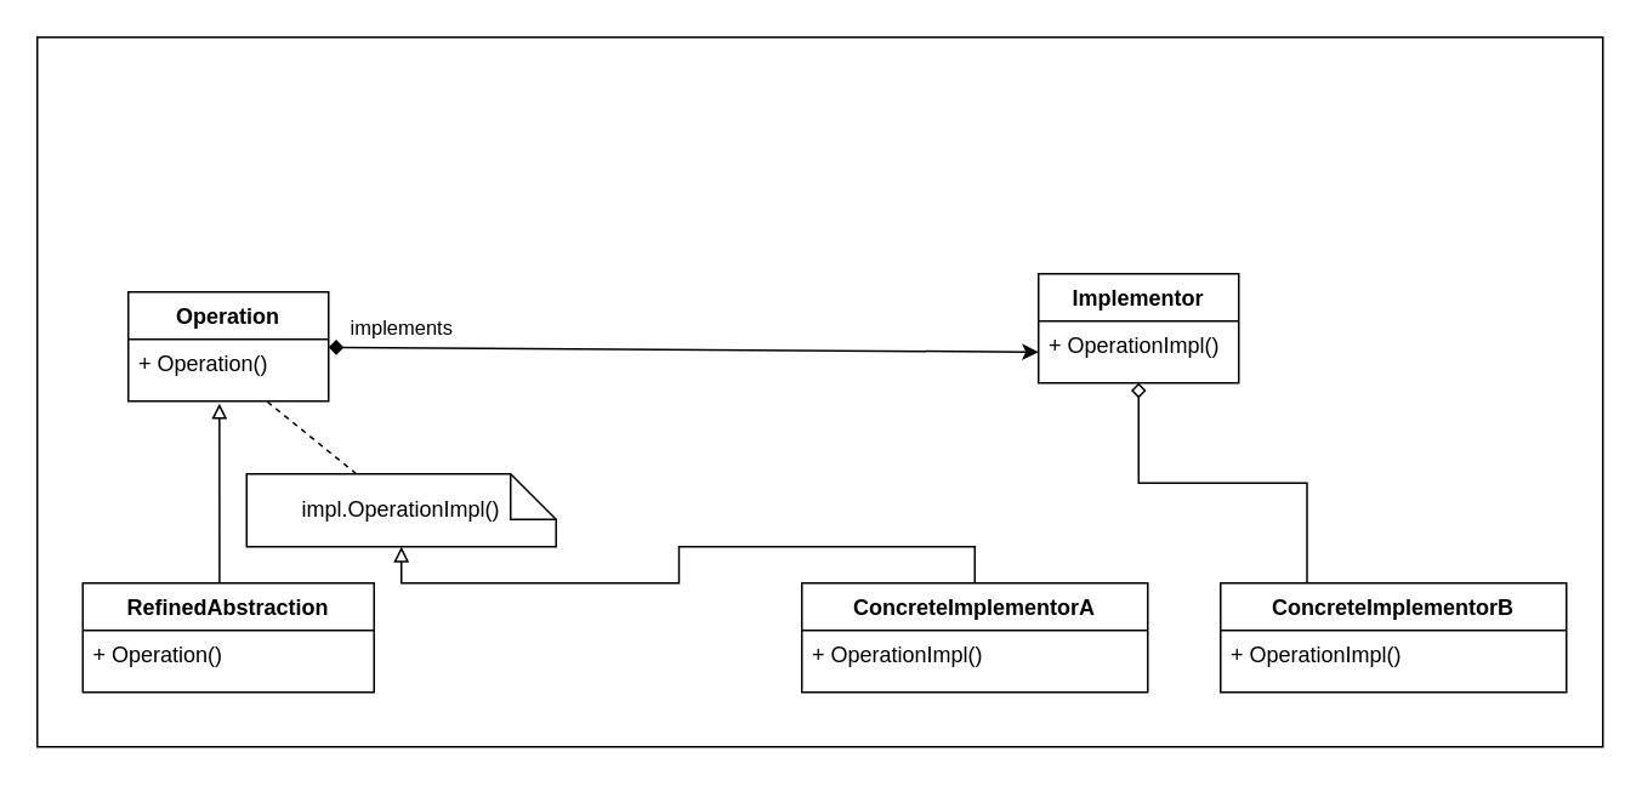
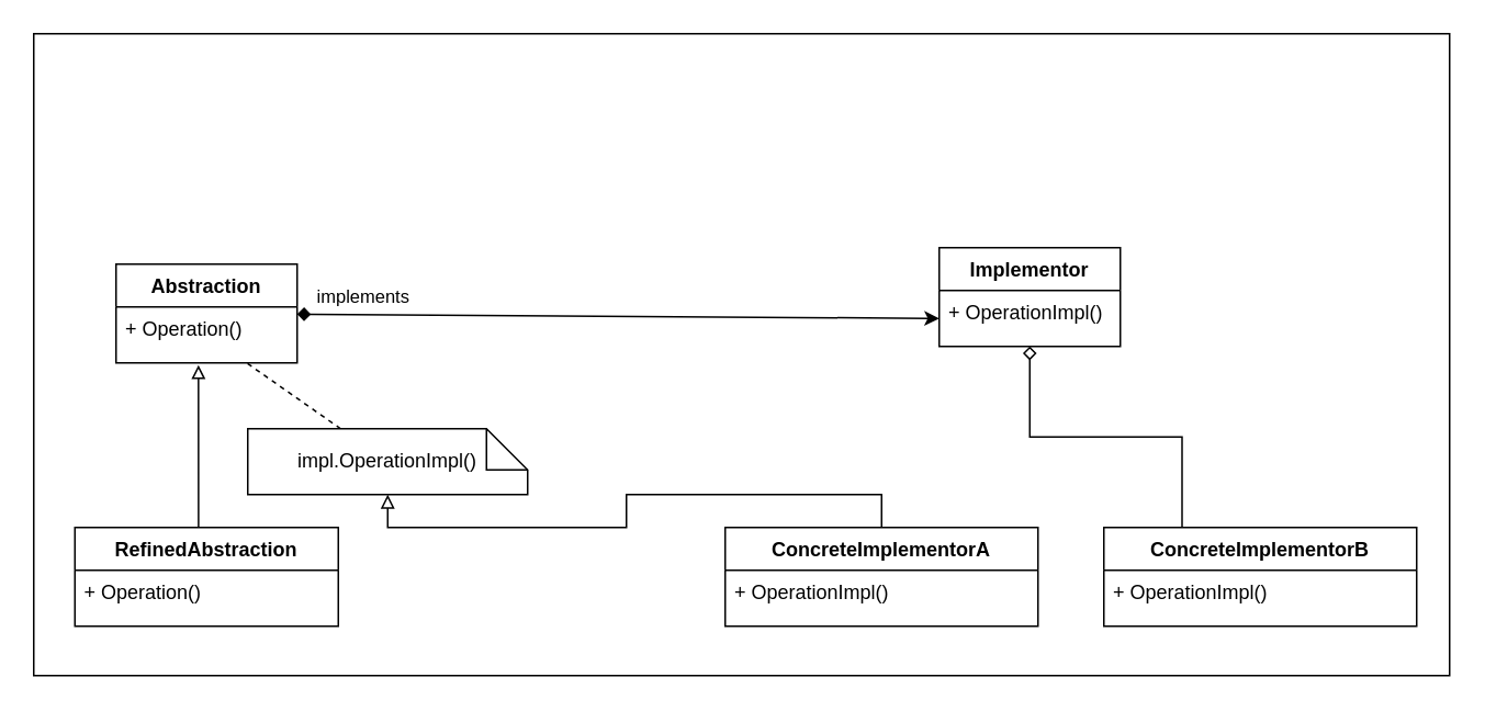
  <mxCell id="0" />
  <mxCell id="1" parent="0" />
  <mxCell id="2" value="" style="rounded=0;whiteSpace=wrap;html=1;" parent="1" vertex="1"><mxGeometry x="20" y="20" width="860" height="390" as="geometry" /></mxCell>
  <mxCell id="3" style="edgeStyle=none;html=1;entryX=0;entryY=0.5;entryDx=0;entryDy=0;startArrow=diamond;startFill=1;" edge="1" parent="1" source="5" target="13"><mxGeometry relative="1" as="geometry" /></mxCell>
  <mxCell id="4" value="implements" style="edgeLabel;html=1;align=center;verticalAlign=middle;resizable=0;points=[];" vertex="1" connectable="0" parent="3"><mxGeometry x="-0.566" relative="1" as="geometry"><mxPoint x="-45" y="-11" as="offset" /></mxGeometry></mxCell>
- <mxCell id="5" value="Operation" style="swimlane;fontStyle=1;align=center;verticalAlign=top;childLayout=stackLayout;horizontal=1;startSize=26;horizontalStack=0;resizeParent=1;resizeParentMax=0;resizeLast=0;collapsible=1;marginBottom=0;whiteSpace=wrap;html=1;" parent="1" vertex="1"><mxGeometry x="70" y="160" width="110" height="60" as="geometry" /></mxCell>
+ <mxCell id="5" value="Abstraction" style="swimlane;fontStyle=1;align=center;verticalAlign=top;childLayout=stackLayout;horizontal=1;startSize=26;horizontalStack=0;resizeParent=1;resizeParentMax=0;resizeLast=0;collapsible=1;marginBottom=0;whiteSpace=wrap;html=1;" parent="1" vertex="1"><mxGeometry x="70" y="160" width="110" height="60" as="geometry" /></mxCell>
  <mxCell id="6" value="+ Operation()" style="text;strokeColor=none;fillColor=none;align=left;verticalAlign=top;spacingLeft=4;spacingRight=4;overflow=hidden;rotatable=0;points=[[0,0.5],[1,0.5]];portConstraint=eastwest;whiteSpace=wrap;html=1;" parent="5" vertex="1"><mxGeometry y="26" width="110" height="34" as="geometry" /></mxCell>
  <mxCell id="7" style="edgeStyle=orthogonalEdgeStyle;rounded=0;orthogonalLoop=1;jettySize=auto;html=1;endArrow=block;endFill=0;exitX=0.5;exitY=0;exitDx=0;exitDy=0;entryX=0.455;entryY=1.037;entryDx=0;entryDy=0;entryPerimeter=0;" parent="1" source="8" target="6" edge="1"><mxGeometry relative="1" as="geometry"><Array as="points"><mxPoint x="120" y="320" /></Array></mxGeometry></mxCell>
  <mxCell id="8" value="RefinedAbstraction" style="swimlane;fontStyle=1;align=center;verticalAlign=top;childLayout=stackLayout;horizontal=1;startSize=26;horizontalStack=0;resizeParent=1;resizeParentMax=0;resizeLast=0;collapsible=1;marginBottom=0;whiteSpace=wrap;html=1;" parent="1" vertex="1"><mxGeometry x="45" y="320" width="160" height="60" as="geometry" /></mxCell>
  <mxCell id="9" value="+ Operation()" style="text;strokeColor=none;fillColor=none;align=left;verticalAlign=top;spacingLeft=4;spacingRight=4;overflow=hidden;rotatable=0;points=[[0,0.5],[1,0.5]];portConstraint=eastwest;whiteSpace=wrap;html=1;" parent="8" vertex="1"><mxGeometry y="26" width="160" height="34" as="geometry" /></mxCell>
  <mxCell id="10" style="edgeStyle=none;html=1;dashed=1;endArrow=none;endFill=0;" parent="1" source="11" target="6" edge="1"><mxGeometry relative="1" as="geometry"><mxPoint x="436.585" y="550" as="targetPoint" /></mxGeometry></mxCell>
- <mxCell id="11" value="impl.OperationImpl()" style="shape=note2;boundedLbl=1;whiteSpace=wrap;html=1;size=25;verticalAlign=middle;align=center;" parent="1" vertex="1"><mxGeometry x="135" y="260" width="170" height="40" as="geometry" /></mxCell>
+ <mxCell id="11" value="impl.OperationImpl()" style="shape=note2;boundedLbl=1;whiteSpace=wrap;html=1;size=25;verticalAlign=middle;align=center;" parent="1" vertex="1"><mxGeometry x="150" y="260" width="170" height="40" as="geometry" /></mxCell>
  <mxCell id="12" value="Implementor" style="swimlane;fontStyle=1;align=center;verticalAlign=top;childLayout=stackLayout;horizontal=1;startSize=26;horizontalStack=0;resizeParent=1;resizeParentMax=0;resizeLast=0;collapsible=1;marginBottom=0;whiteSpace=wrap;html=1;" vertex="1" parent="1"><mxGeometry x="570" y="150" width="110" height="60" as="geometry" /></mxCell>
  <mxCell id="13" value="+ OperationImpl()" style="text;strokeColor=none;fillColor=none;align=left;verticalAlign=top;spacingLeft=4;spacingRight=4;overflow=hidden;rotatable=0;points=[[0,0.5],[1,0.5]];portConstraint=eastwest;whiteSpace=wrap;html=1;" vertex="1" parent="12"><mxGeometry y="26" width="110" height="34" as="geometry" /></mxCell>
  <mxCell id="14" style="edgeStyle=orthogonalEdgeStyle;rounded=0;orthogonalLoop=1;jettySize=auto;html=1;endArrow=block;endFill=0;exitX=0.5;exitY=0;exitDx=0;exitDy=0;" edge="1" parent="1" source="15" target="11"><mxGeometry relative="1" as="geometry"><mxPoint x="755" y="450" as="targetPoint" /></mxGeometry></mxCell>
  <mxCell id="15" value="ConcreteImplementorA" style="swimlane;fontStyle=1;align=center;verticalAlign=top;childLayout=stackLayout;horizontal=1;startSize=26;horizontalStack=0;resizeParent=1;resizeParentMax=0;resizeLast=0;collapsible=1;marginBottom=0;whiteSpace=wrap;html=1;" vertex="1" parent="1"><mxGeometry x="440" y="320" width="190" height="60" as="geometry" /></mxCell>
  <mxCell id="16" value="+ OperationImpl()" style="text;strokeColor=none;fillColor=none;align=left;verticalAlign=top;spacingLeft=4;spacingRight=4;overflow=hidden;rotatable=0;points=[[0,0.5],[1,0.5]];portConstraint=eastwest;whiteSpace=wrap;html=1;" vertex="1" parent="15"><mxGeometry y="26" width="190" height="34" as="geometry" /></mxCell>
  <mxCell id="17" value="ConcreteImplementorB" style="swimlane;fontStyle=1;align=center;verticalAlign=top;childLayout=stackLayout;horizontal=1;startSize=26;horizontalStack=0;resizeParent=1;resizeParentMax=0;resizeLast=0;collapsible=1;marginBottom=0;whiteSpace=wrap;html=1;" vertex="1" parent="1"><mxGeometry x="670" y="320" width="190" height="60" as="geometry" /></mxCell>
  <mxCell id="18" value="+ OperationImpl()" style="text;strokeColor=none;fillColor=none;align=left;verticalAlign=top;spacingLeft=4;spacingRight=4;overflow=hidden;rotatable=0;points=[[0,0.5],[1,0.5]];portConstraint=eastwest;whiteSpace=wrap;html=1;" vertex="1" parent="17"><mxGeometry y="26" width="190" height="34" as="geometry" /></mxCell>
  <mxCell id="19" style="edgeStyle=orthogonalEdgeStyle;rounded=0;orthogonalLoop=1;jettySize=auto;html=1;endArrow=diamond;endFill=0;exitX=0.25;exitY=0;exitDx=0;exitDy=0;" edge="1" parent="1" source="17" target="12"><mxGeometry relative="1" as="geometry"><mxPoint x="635" y="580" as="sourcePoint" /><mxPoint x="755" y="450" as="targetPoint" /></mxGeometry></mxCell>
